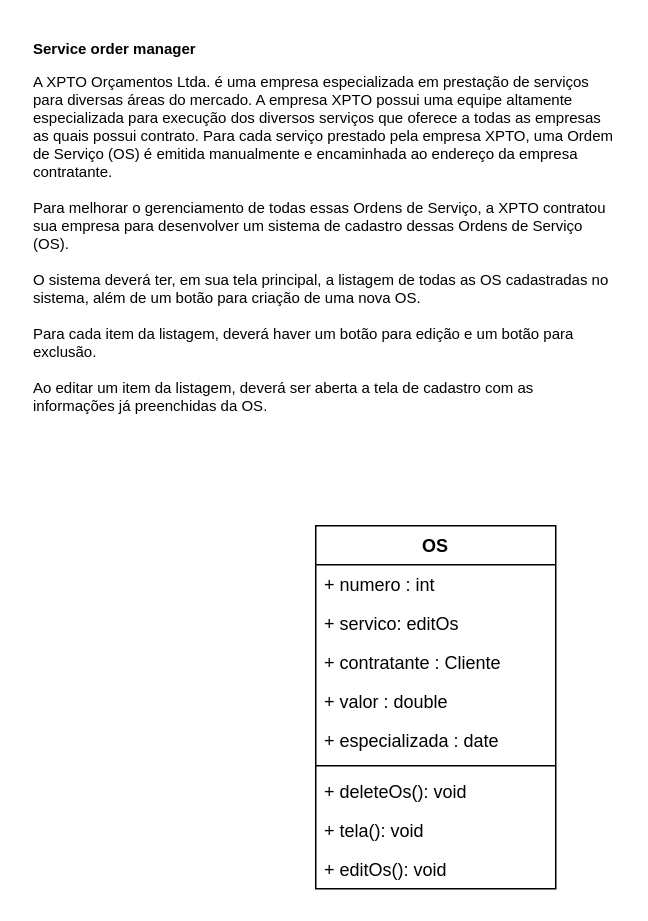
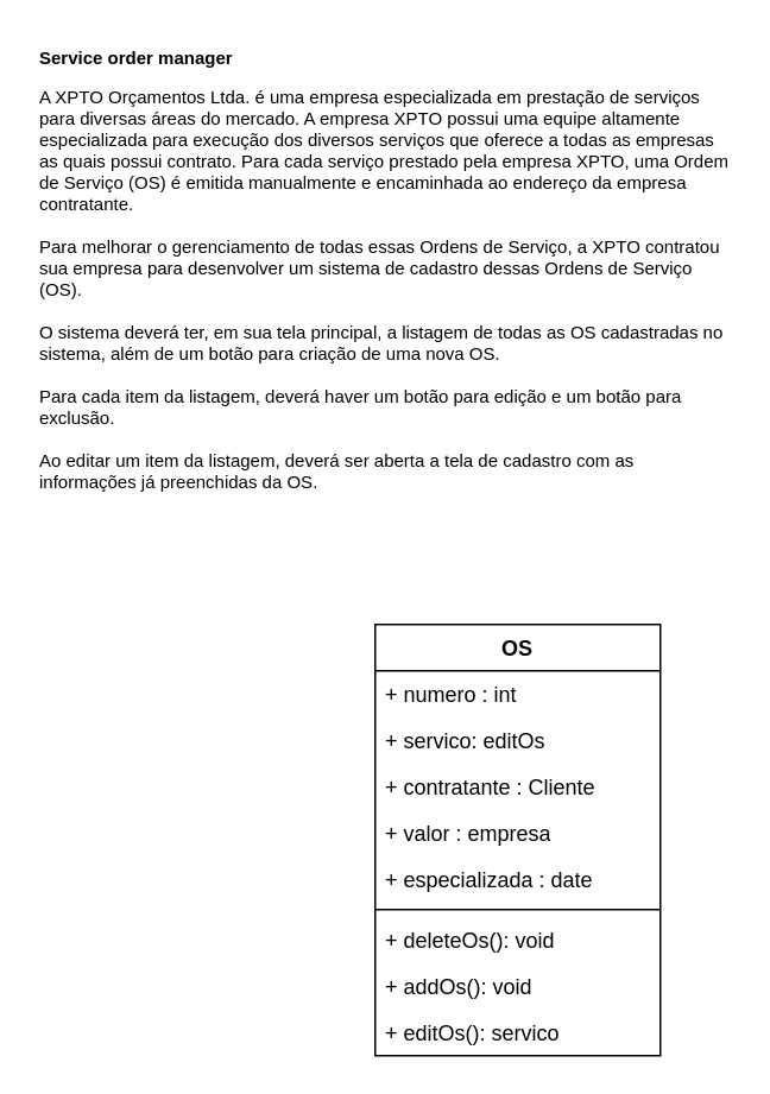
  <mxCell id="0" />
  <mxCell id="1" parent="0" />
  <mxCell id="2" value="OS" style="swimlane;fontStyle=1;align=center;verticalAlign=top;childLayout=stackLayout;horizontal=1;startSize=26;horizontalStack=0;resizeParent=1;resizeParentMax=0;resizeLast=0;collapsible=1;marginBottom=0;whiteSpace=wrap;html=1;" vertex="1" parent="1"><mxGeometry x="210" y="350" width="160" height="242" as="geometry" /></mxCell>
  <mxCell id="3" value="&lt;div&gt;+ numero : int&lt;br&gt;&lt;br&gt;&lt;/div&gt;&lt;div&gt;&lt;br&gt;&lt;/div&gt;" style="text;strokeColor=none;fillColor=none;align=left;verticalAlign=top;spacingLeft=4;spacingRight=4;overflow=hidden;rotatable=0;points=[[0,0.5],[1,0.5]];portConstraint=eastwest;whiteSpace=wrap;html=1;" vertex="1" parent="2"><mxGeometry y="26" width="160" height="26" as="geometry" /></mxCell>
  <mxCell id="4" value="&lt;div&gt;+ servico: editOs&lt;br&gt;&lt;br&gt;&lt;/div&gt;&lt;div&gt;&lt;br&gt;&lt;/div&gt;" style="text;strokeColor=none;fillColor=none;align=left;verticalAlign=top;spacingLeft=4;spacingRight=4;overflow=hidden;rotatable=0;points=[[0,0.5],[1,0.5]];portConstraint=eastwest;whiteSpace=wrap;html=1;" vertex="1" parent="2"><mxGeometry y="52" width="160" height="26" as="geometry" /></mxCell>
  <mxCell id="5" value="&lt;div&gt;+ contratante : Cliente&lt;br&gt;&lt;br&gt;&lt;/div&gt;&lt;div&gt;&lt;br&gt;&lt;/div&gt;" style="text;strokeColor=none;fillColor=none;align=left;verticalAlign=top;spacingLeft=4;spacingRight=4;overflow=hidden;rotatable=0;points=[[0,0.5],[1,0.5]];portConstraint=eastwest;whiteSpace=wrap;html=1;" vertex="1" parent="2"><mxGeometry y="78" width="160" height="26" as="geometry" /></mxCell>
- <mxCell id="6" value="&lt;div&gt;+ valor : double&lt;/div&gt;&lt;div&gt;&lt;br&gt;&lt;/div&gt;&lt;div&gt;&lt;br&gt;&lt;/div&gt;" style="text;strokeColor=none;fillColor=none;align=left;verticalAlign=top;spacingLeft=4;spacingRight=4;overflow=hidden;rotatable=0;points=[[0,0.5],[1,0.5]];portConstraint=eastwest;whiteSpace=wrap;html=1;" vertex="1" parent="2"><mxGeometry y="104" width="160" height="26" as="geometry" /></mxCell>
+ <mxCell id="6" value="&lt;div&gt;+ valor : empresa&lt;/div&gt;&lt;div&gt;&lt;br&gt;&lt;/div&gt;&lt;div&gt;&lt;br&gt;&lt;/div&gt;" style="text;strokeColor=none;fillColor=none;align=left;verticalAlign=top;spacingLeft=4;spacingRight=4;overflow=hidden;rotatable=0;points=[[0,0.5],[1,0.5]];portConstraint=eastwest;whiteSpace=wrap;html=1;" vertex="1" parent="2"><mxGeometry y="104" width="160" height="26" as="geometry" /></mxCell>
  <mxCell id="7" value="&lt;div&gt;+ especializada : date&lt;br&gt;&lt;br&gt;&lt;/div&gt;&lt;div&gt;&lt;br&gt;&lt;/div&gt;" style="text;strokeColor=none;fillColor=none;align=left;verticalAlign=top;spacingLeft=4;spacingRight=4;overflow=hidden;rotatable=0;points=[[0,0.5],[1,0.5]];portConstraint=eastwest;whiteSpace=wrap;html=1;" vertex="1" parent="2"><mxGeometry y="130" width="160" height="26" as="geometry" /></mxCell>
  <mxCell id="8" value="" style="line;strokeWidth=1;fillColor=none;align=left;verticalAlign=middle;spacingTop=-1;spacingLeft=3;spacingRight=3;rotatable=0;labelPosition=right;points=[];portConstraint=eastwest;strokeColor=inherit;" vertex="1" parent="2"><mxGeometry y="156" width="160" height="8" as="geometry" /></mxCell>
  <mxCell id="9" value="+ deleteOs(): void" style="text;strokeColor=none;fillColor=none;align=left;verticalAlign=top;spacingLeft=4;spacingRight=4;overflow=hidden;rotatable=0;points=[[0,0.5],[1,0.5]];portConstraint=eastwest;whiteSpace=wrap;html=1;" vertex="1" parent="2"><mxGeometry y="164" width="160" height="26" as="geometry" /></mxCell>
- <mxCell id="10" value="+ tela(): void" style="text;strokeColor=none;fillColor=none;align=left;verticalAlign=top;spacingLeft=4;spacingRight=4;overflow=hidden;rotatable=0;points=[[0,0.5],[1,0.5]];portConstraint=eastwest;whiteSpace=wrap;html=1;" vertex="1" parent="2"><mxGeometry y="190" width="160" height="26" as="geometry" /></mxCell>
- <mxCell id="11" value="+ editOs(): void" style="text;strokeColor=none;fillColor=none;align=left;verticalAlign=top;spacingLeft=4;spacingRight=4;overflow=hidden;rotatable=0;points=[[0,0.5],[1,0.5]];portConstraint=eastwest;whiteSpace=wrap;html=1;" vertex="1" parent="2"><mxGeometry y="216" width="160" height="26" as="geometry" /></mxCell>
+ <mxCell id="10" value="+ addOs(): void" style="text;strokeColor=none;fillColor=none;align=left;verticalAlign=top;spacingLeft=4;spacingRight=4;overflow=hidden;rotatable=0;points=[[0,0.5],[1,0.5]];portConstraint=eastwest;whiteSpace=wrap;html=1;" vertex="1" parent="2"><mxGeometry y="190" width="160" height="26" as="geometry" /></mxCell>
+ <mxCell id="11" value="+ editOs(): servico" style="text;strokeColor=none;fillColor=none;align=left;verticalAlign=top;spacingLeft=4;spacingRight=4;overflow=hidden;rotatable=0;points=[[0,0.5],[1,0.5]];portConstraint=eastwest;whiteSpace=wrap;html=1;" vertex="1" parent="2"><mxGeometry y="216" width="160" height="26" as="geometry" /></mxCell>
  <mxCell id="12" value="&lt;h1 style=&quot;margin-top: 0px; font-size: 10px;&quot;&gt;Service order manager&lt;br style=&quot;font-size: 10px;&quot;&gt;&lt;/h1&gt;&lt;p style=&quot;font-size: 10px;&quot;&gt;A XPTO Orçamentos Ltda. é uma empresa especializada em prestação de serviços para diversas áreas do mercado. A empresa XPTO possui uma equipe altamente especializada para execução dos diversos serviços que oferece a todas as empresas as quais possui contrato. Para cada serviço prestado pela empresa XPTO, uma Ordem de Serviço (OS) é emitida manualmente e encaminhada ao endereço da empresa contratante.&lt;br style=&quot;font-size: 10px;&quot;&gt;&lt;br style=&quot;font-size: 10px;&quot;&gt;Para melhorar o gerenciamento de todas essas Ordens de Serviço, a XPTO contratou sua empresa para desenvolver um sistema de cadastro dessas Ordens de Serviço (OS).&lt;br style=&quot;font-size: 10px;&quot;&gt;&lt;br style=&quot;font-size: 10px;&quot;&gt;O sistema deverá ter, em sua tela principal, a listagem de todas as OS cadastradas no sistema, além de um botão para criação de uma nova OS.&lt;br style=&quot;font-size: 10px;&quot;&gt;&lt;br style=&quot;font-size: 10px;&quot;&gt;Para cada item da listagem, deverá haver um botão para edição e um botão para exclusão.&lt;br style=&quot;font-size: 10px;&quot;&gt;&lt;br style=&quot;font-size: 10px;&quot;&gt;Ao editar um item da listagem, deverá ser aberta a tela de cadastro com as informações já preenchidas da OS.&lt;/p&gt;" style="text;html=1;whiteSpace=wrap;overflow=hidden;rounded=0;fontSize=10;" vertex="1" parent="1"><mxGeometry x="20" y="20" width="390" height="260" as="geometry" /></mxCell>
